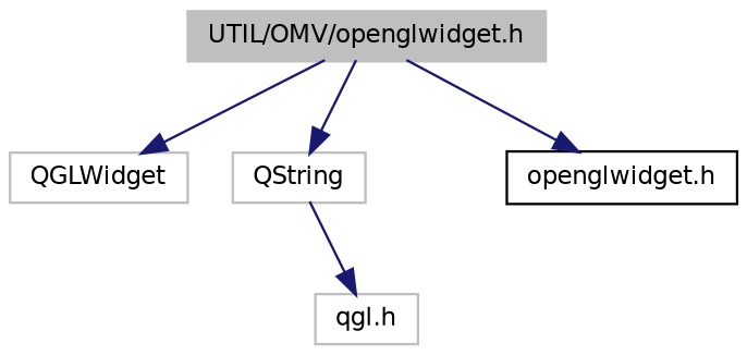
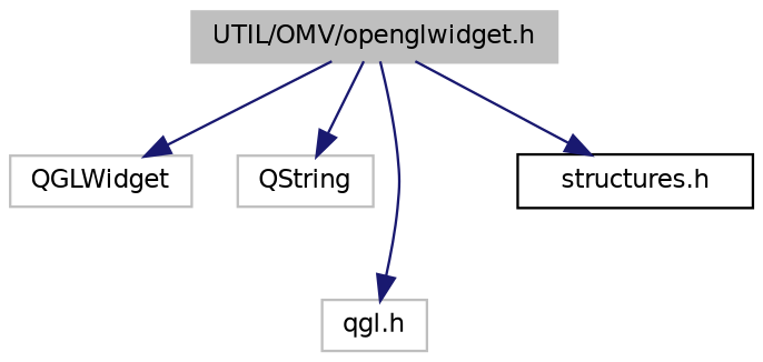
  digraph {
    node [color=grey75 fillcolor=white fontname=Helvetica fontsize=10 shape=record style=filled]
    edge [color=midnightblue fontname=Helvetica fontsize=10 labelfontname=Helvetica labelfontsize=10 style=solid]
    n1 [fillcolor=grey75 fontcolor=black height=0.2 label="UTIL/OMV/openglwidget.h" width=0.4]
    n2 [height=0.2 label=QGLWidget width=0.4]
    n3 [height=0.2 label=QString width=0.4]
    n4 [height=0.2 label="qgl.h" width=0.4]
-   n5 [color=black height=0.2 label="openglwidget.h" width=0.4]
+   n5 [color=black height=0.2 label="structures.h" width=0.4]
    n1 -> n2
    n1 -> n3
-   n3 -> n4
+   n1 -> n4
    n1 -> n5
  }
